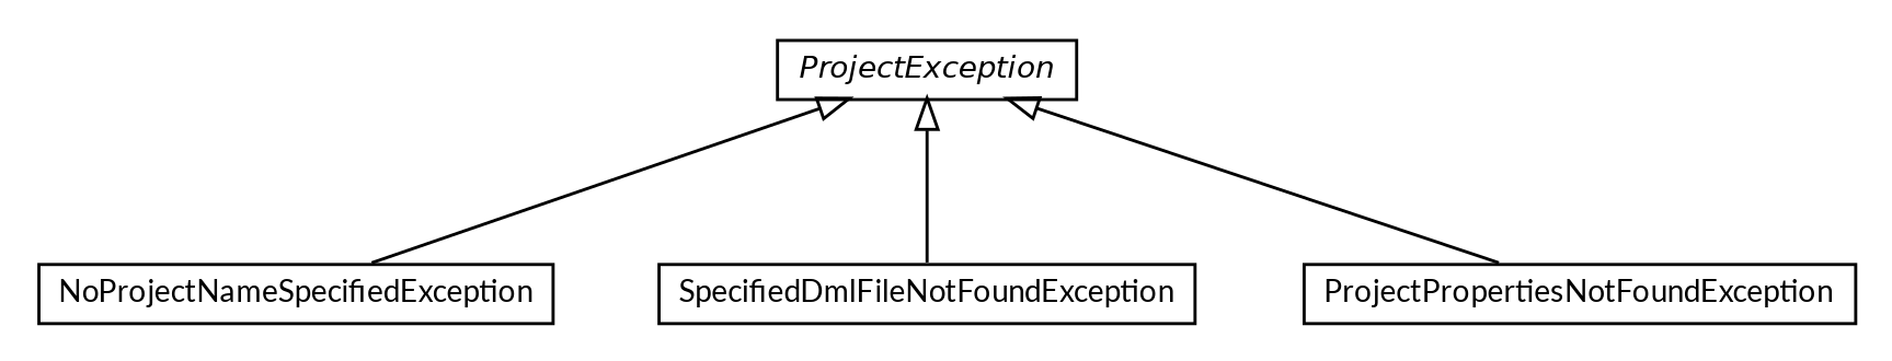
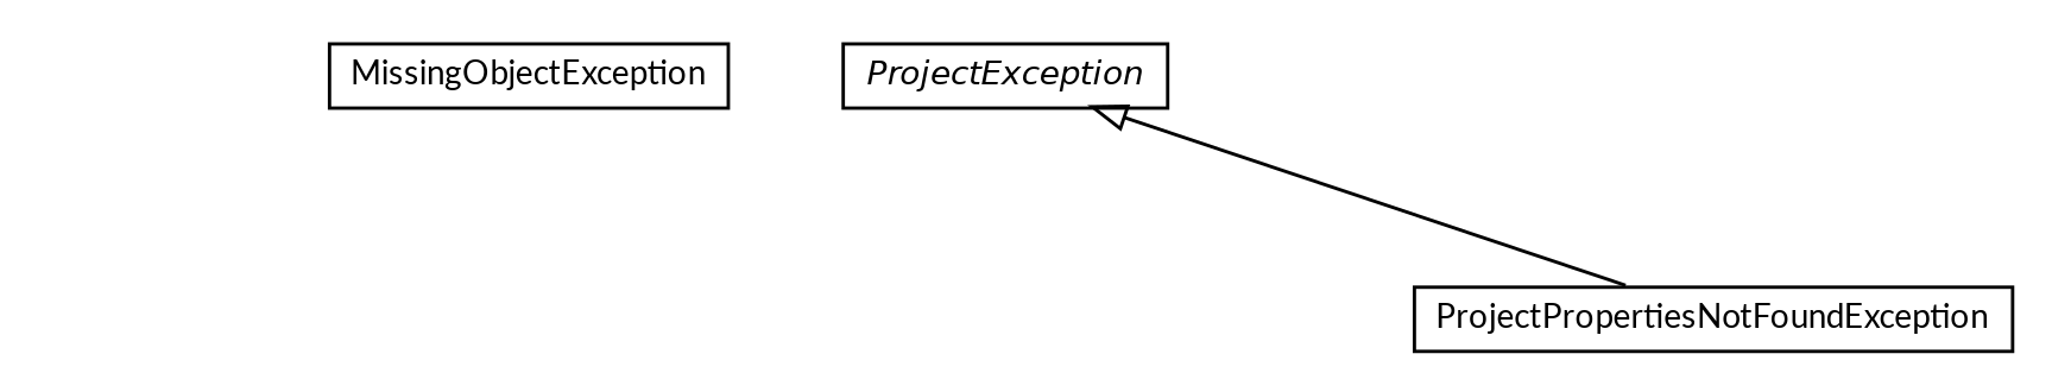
  digraph {
    nodesep=0.25
    ranksep=0.5
    fontname=Lato
    node [fontcolor=black fontname=Lato fontsize=10.0 shape=plaintext]
    edge [arrowtail=empty dir=back fontname=Lato fontsize=10 headport=p labelfontname=Helvetica labelfontsize=10 tailport=p]
-   n2 [label=<<table title="pt.ist.fenixframework.core.exception.NoProjectNameSpecifiedException" border="0" cellborder="1" cellspacing="0" cellpadding="2" port="p" href="./NoProjectNameSpecifiedException.html"> 		<tr><td><table border="0" cellspacing="0" cellpadding="1"> <tr><td align="center" balign="center"> NoProjectNameSpecifiedException </td></tr> 		</table></td></tr> 		</table>>]
+   n1 [label=<<table title="pt.ist.fenixframework.core.exception.MissingObjectException" border="0" cellborder="1" cellspacing="0" cellpadding="2" port="p" href="./MissingObjectException.html"> 		<tr><td><table border="0" cellspacing="0" cellpadding="1"> <tr><td align="center" balign="center"> MissingObjectException </td></tr> 		</table></td></tr> 		</table>>]
    n3 [label=<<table title="pt.ist.fenixframework.core.exception.ProjectException" border="0" cellborder="1" cellspacing="0" cellpadding="2" port="p" href="./ProjectException.html"> 		<tr><td><table border="0" cellspacing="0" cellpadding="1"> <tr><td align="center" balign="center"><font face="Helvetica-Oblique"> ProjectException </font></td></tr> 		</table></td></tr> 		</table>>]
-   n4 [label=<<table title="pt.ist.fenixframework.core.exception.SpecifiedDmlFileNotFoundException" border="0" cellborder="1" cellspacing="0" cellpadding="2" port="p" href="./SpecifiedDmlFileNotFoundException.html"> 		<tr><td><table border="0" cellspacing="0" cellpadding="1"> <tr><td align="center" balign="center"> SpecifiedDmlFileNotFoundException </td></tr> 		</table></td></tr> 		</table>>]
    n5 [label=<<table title="pt.ist.fenixframework.core.exception.ProjectPropertiesNotFoundException" border="0" cellborder="1" cellspacing="0" cellpadding="2" port="p" href="./ProjectPropertiesNotFoundException.html"> 		<tr><td><table border="0" cellspacing="0" cellpadding="1"> <tr><td align="center" balign="center"> ProjectPropertiesNotFoundException </td></tr> 		</table></td></tr> 		</table>>]
-   n3 -> n2
-   n3 -> n4
    n3 -> n5
  }
